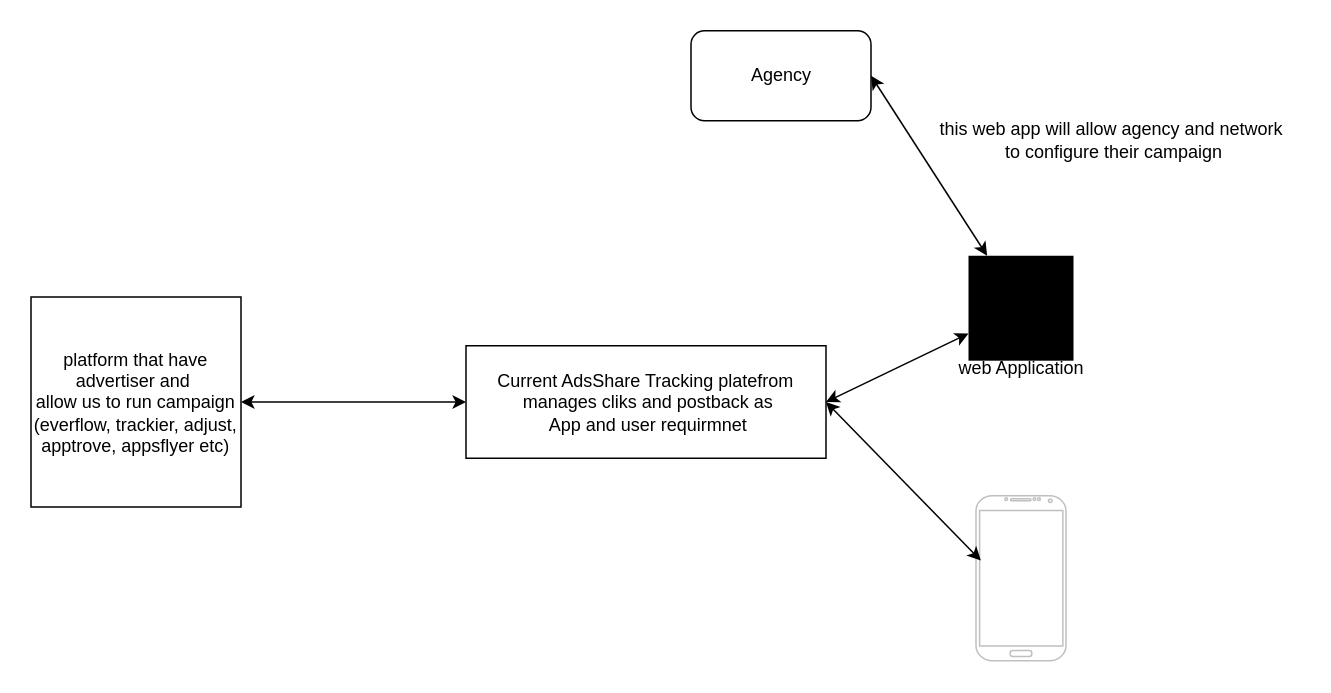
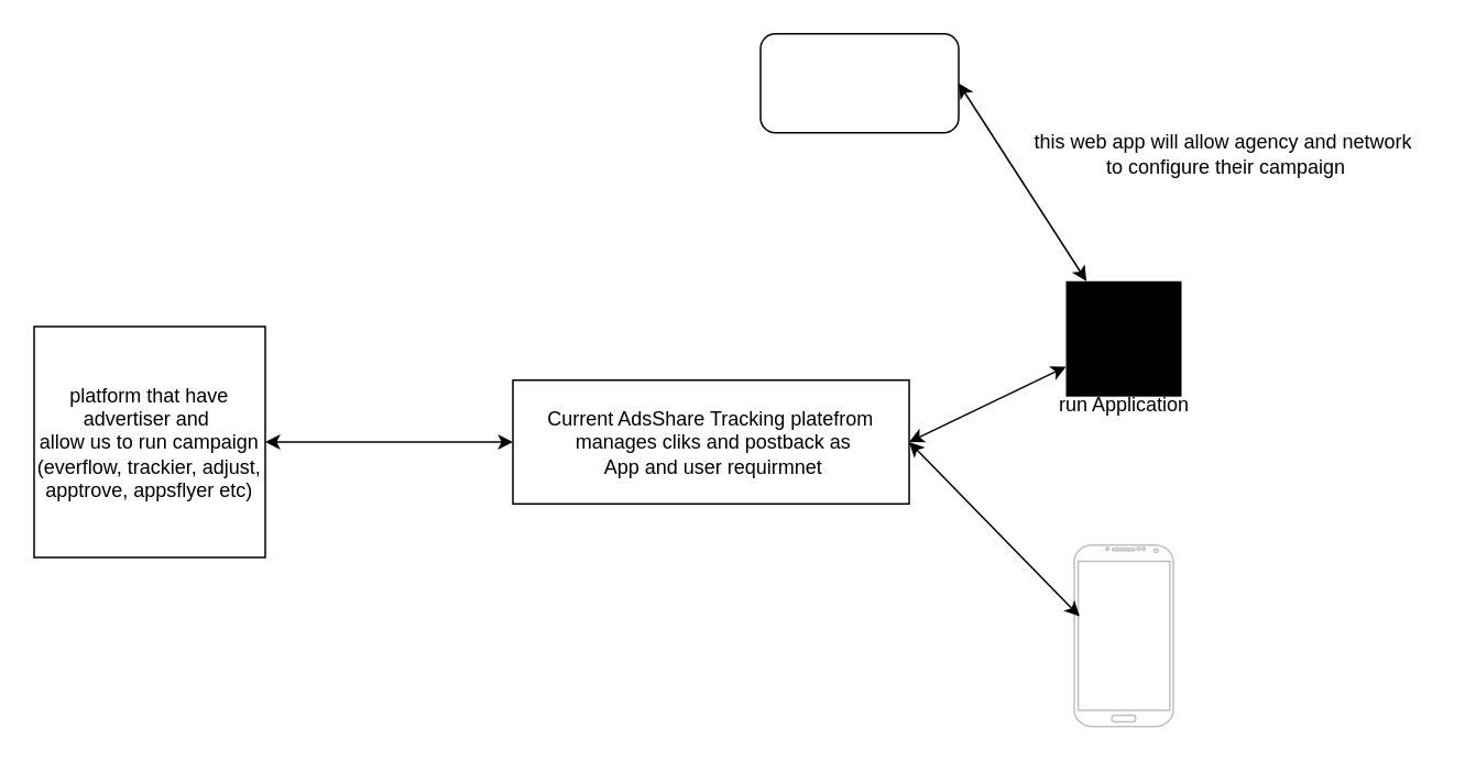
  <mxCell id="0" />
  <mxCell id="1" parent="0" />
  <mxCell id="2" value="" style="verticalLabelPosition=bottom;verticalAlign=top;html=1;shadow=0;dashed=0;strokeWidth=1;shape=mxgraph.android.phone2;strokeColor=#c0c0c0;" vertex="1" parent="1"><mxGeometry x="650" y="330" width="60" height="110" as="geometry" /></mxCell>
  <mxCell id="3" value="" style="sketch=0;verticalLabelPosition=bottom;sketch=0;aspect=fixed;html=1;verticalAlign=top;strokeColor=none;fillColor=#000000;align=center;outlineConnect=0;pointerEvents=1;shape=mxgraph.citrix2.professional_graphics_desktop;" vertex="1" parent="1"><mxGeometry x="645" y="170" width="70" height="69.96" as="geometry" /></mxCell>
  <mxCell id="4" value="" style="rounded=1;whiteSpace=wrap;html=1;" vertex="1" parent="1"><mxGeometry x="460" y="20" width="120" height="60" as="geometry" /></mxCell>
- <mxCell id="5" value="Agency" style="text;html=1;align=center;verticalAlign=middle;resizable=0;points=[];autosize=1;strokeColor=none;fillColor=none;" vertex="1" parent="1"><mxGeometry x="490" y="35" width="60" height="30" as="geometry" /></mxCell>
  <mxCell id="6" value="&lt;span style=&quot;text-wrap-mode: nowrap;&quot;&gt;Current AdsShare Tracking platefrom&lt;/span&gt;&lt;div style=&quot;text-wrap-mode: nowrap;&quot;&gt;&amp;nbsp;manages cliks and postback as&lt;/div&gt;&lt;div style=&quot;text-wrap-mode: nowrap;&quot;&gt;&amp;nbsp;App and user requirmnet&lt;/div&gt;" style="rounded=0;whiteSpace=wrap;html=1;" vertex="1" parent="1"><mxGeometry x="310" y="230" width="240" height="75" as="geometry" /></mxCell>
  <mxCell id="7" value="" style="endArrow=classic;startArrow=classic;html=1;rounded=0;exitX=1;exitY=0.5;exitDx=0;exitDy=0;" edge="1" parent="1" source="6" target="3"><mxGeometry width="50" height="50" relative="1" as="geometry"><mxPoint x="490" y="280" as="sourcePoint" /><mxPoint x="540" y="230" as="targetPoint" /></mxGeometry></mxCell>
  <mxCell id="8" value="" style="endArrow=classic;startArrow=classic;html=1;rounded=0;entryX=0.054;entryY=0.393;entryDx=0;entryDy=0;entryPerimeter=0;exitX=1;exitY=0.5;exitDx=0;exitDy=0;" edge="1" parent="1" source="6" target="2"><mxGeometry width="50" height="50" relative="1" as="geometry"><mxPoint x="388.08" y="280" as="sourcePoint" /><mxPoint x="580" y="297.3" as="targetPoint" /></mxGeometry></mxCell>
  <mxCell id="9" value="" style="endArrow=classic;startArrow=classic;html=1;rounded=0;exitX=1;exitY=0.5;exitDx=0;exitDy=0;" edge="1" parent="1" source="4" target="3"><mxGeometry width="50" height="50" relative="1" as="geometry"><mxPoint x="520" y="350" as="sourcePoint" /><mxPoint x="570" y="300" as="targetPoint" /></mxGeometry></mxCell>
  <mxCell id="10" value="platform that have advertiser and&amp;nbsp;&lt;div&gt;allow us to run campaign&lt;/div&gt;&lt;div&gt;(everflow, trackier, adjust, apptrove, appsflyer etc)&lt;/div&gt;" style="whiteSpace=wrap;html=1;aspect=fixed;" vertex="1" parent="1"><mxGeometry x="20" y="197.5" width="140" height="140" as="geometry" /></mxCell>
  <mxCell id="11" value="" style="endArrow=classic;startArrow=classic;html=1;rounded=0;exitX=1;exitY=0.5;exitDx=0;exitDy=0;entryX=0;entryY=0.5;entryDx=0;entryDy=0;" edge="1" parent="1" source="10" target="6"><mxGeometry width="50" height="50" relative="1" as="geometry"><mxPoint x="210" y="270" as="sourcePoint" /><mxPoint x="260" y="220" as="targetPoint" /></mxGeometry></mxCell>
  <mxCell id="12" value="this web app will allow agency and network&lt;div&gt;&amp;nbsp;to configure their campaign&lt;/div&gt;" style="text;html=1;align=center;verticalAlign=middle;resizable=0;points=[];autosize=1;strokeColor=none;fillColor=none;" vertex="1" parent="1"><mxGeometry x="615" y="73" width="250" height="40" as="geometry" /></mxCell>
- <mxCell id="13" value="web Application" style="text;html=1;align=center;verticalAlign=middle;resizable=0;points=[];autosize=1;strokeColor=none;fillColor=none;" vertex="1" parent="1"><mxGeometry x="625" y="230" width="110" height="30" as="geometry" /></mxCell>
+ <mxCell id="13" value="run Application" style="text;html=1;align=center;verticalAlign=middle;resizable=0;points=[];autosize=1;strokeColor=none;fillColor=none;" vertex="1" parent="1"><mxGeometry x="625" y="230" width="110" height="30" as="geometry" /></mxCell>
